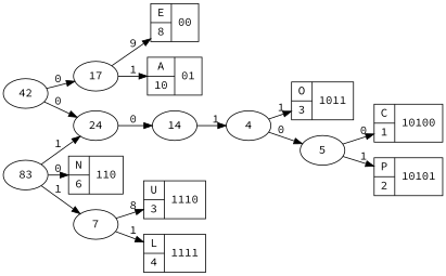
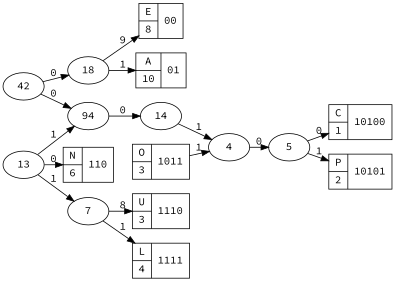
  digraph {
    fontname="Source Code Pro"
    rankdir=LR
    ranksep=0
    node [fontname="Source Code Pro"]
    edge [fontname="Source Code Pro"]
    n1 [label="{{E|8}|00}" shape=record]
    n2 [label="{{A|10}|01}" shape=record]
    n3 [label="{{C|1}|10100}" shape=record]
    n4 [label="{{P|2}|10101}" shape=record]
    n5 [label="{{O|3}|1011}" shape=record]
    n6 [label="{{N|6}|110}" shape=record]
    n7 [label="{{U|3}|1110}" shape=record]
    n8 [label="{{L|4}|1111}" shape=record]
    42
-   18 [label=17]
-   24
+   18
+   24 [label=94]
    n12 [label=14]
    n13 [label=4]
-   13 [label=83]
+   13
    7
    n16 [label=5]
    42 -> 18 [label=0]
    42 -> 24 [label=0]
    18 -> n1 [label=9]
    18 -> n2 [label=1]
    24 -> n12 [label=0]
    n12 -> n13 [label=1]
-   n13 -> n5 [label=1]
+   n5 -> n13 [label=1]
    n13 -> n16 [label=0]
    13 -> n6 [label=0]
    13 -> 24 [label=1]
    13 -> 7 [label=1]
    7 -> n7 [label=8]
    7 -> n8 [label=1]
    n16 -> n3 [label=0]
    n16 -> n4 [label=1]
  }
